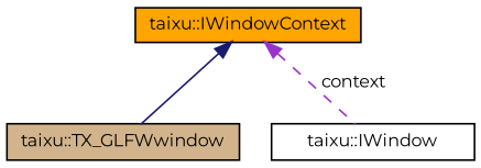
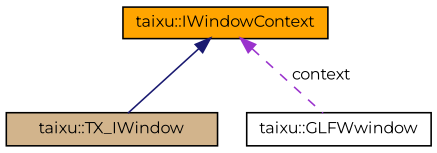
  digraph {
    fontname=Montserrat
    node [color=black fontname=Montserrat fontsize=10 shape=record style=filled]
    edge [dir=back fontname=Montserrat fontsize=10 labelfontname=Helvetica labelfontsize=10]
-   n1 [fillcolor=tan fontcolor=black height=0.2 label="taixu::TX_GLFWwindow" width=0.4]
-   n2 [fillcolor=white height=0.2 label="taixu::IWindow" width=0.4]
+   n1 [fillcolor=tan fontcolor=black height=0.2 label="taixu::TX_IWindow" width=0.4]
+   n2 [fillcolor=white height=0.2 label="taixu::GLFWwindow" width=0.4]
    n3 [fillcolor=orange height=0.2 label="taixu::IWindowContext" width=0.4]
    n3 -> n1 [color=midnightblue style=solid]
    n3 -> n2 [color=darkorchid3 label=" context" style=dashed]
  }
